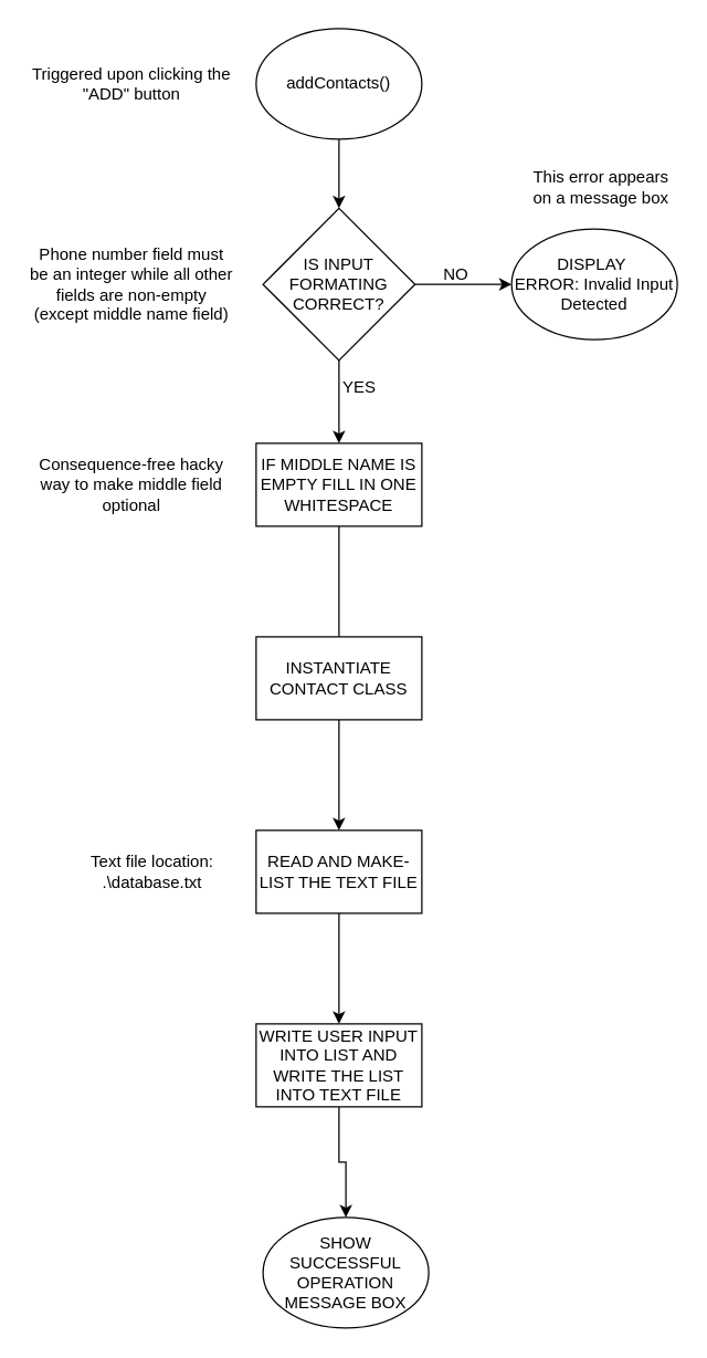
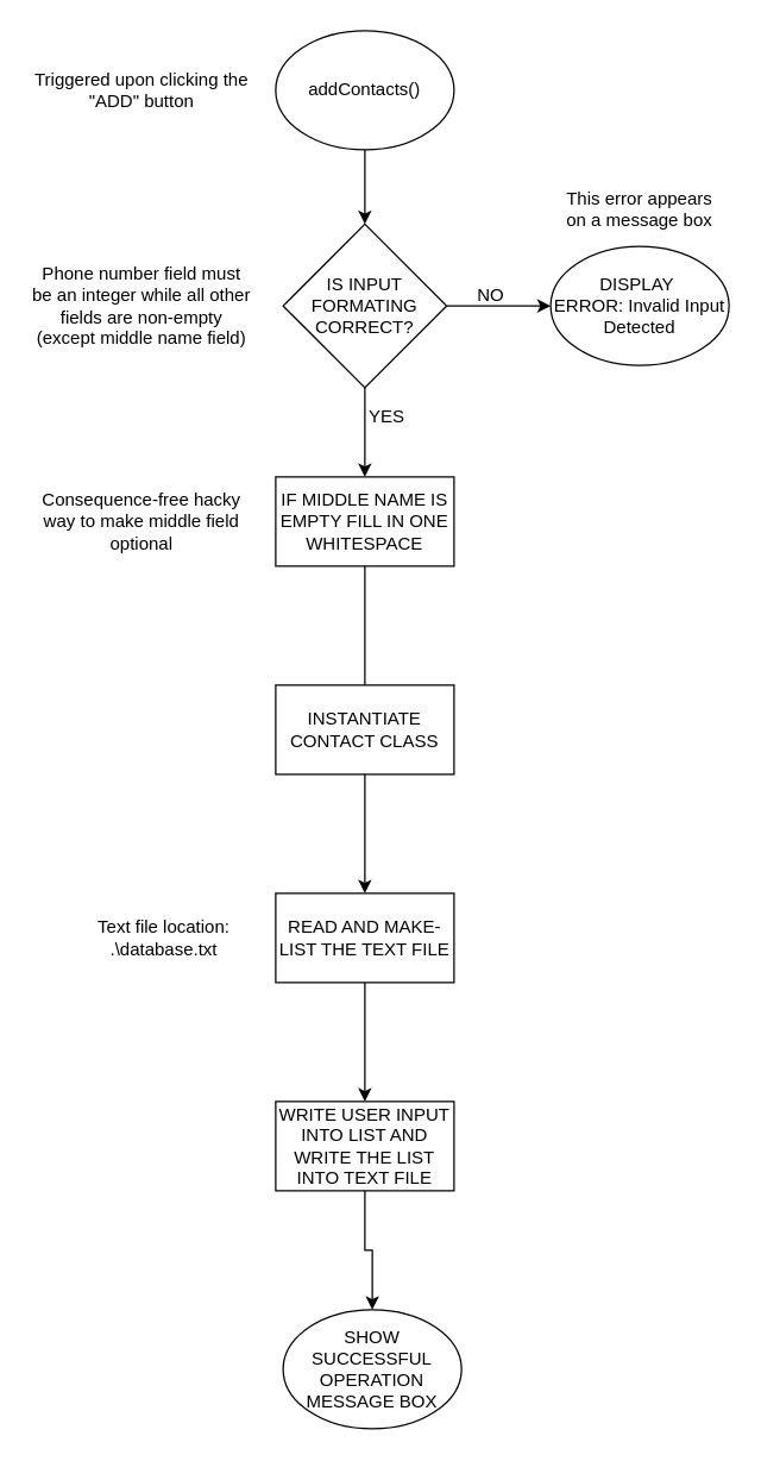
  <mxCell id="0" />
  <mxCell id="1" parent="0" />
  <mxCell id="2" value="Phone number field must be an integer while all other fields are non-empty (except middle name field)" style="text;html=1;strokeColor=none;fillColor=none;align=center;verticalAlign=middle;whiteSpace=wrap;rounded=0;" vertex="1" parent="1"><mxGeometry x="20" y="195" width="150" height="20" as="geometry" /></mxCell>
  <mxCell id="3" style="edgeStyle=orthogonalEdgeStyle;rounded=0;orthogonalLoop=1;jettySize=auto;html=1;" edge="1" parent="1" source="5"><mxGeometry relative="1" as="geometry"><mxPoint x="245" y="320" as="targetPoint" /></mxGeometry></mxCell>
  <mxCell id="4" style="edgeStyle=orthogonalEdgeStyle;rounded=0;orthogonalLoop=1;jettySize=auto;html=1;exitX=1;exitY=0.5;exitDx=0;exitDy=0;" edge="1" parent="1" source="5"><mxGeometry relative="1" as="geometry"><mxPoint x="370" y="205" as="targetPoint" /></mxGeometry></mxCell>
  <mxCell id="5" value="&lt;span&gt;IS INPUT FORMATING CORRECT?&lt;/span&gt;" style="rhombus;whiteSpace=wrap;html=1;" vertex="1" parent="1"><mxGeometry x="190" y="150" width="110" height="110" as="geometry" /></mxCell>
  <mxCell id="6" value="NO" style="text;html=1;strokeColor=none;fillColor=none;align=center;verticalAlign=middle;whiteSpace=wrap;rounded=0;" vertex="1" parent="1"><mxGeometry x="310" y="188" width="40" height="20" as="geometry" /></mxCell>
  <mxCell id="7" value="YES" style="text;html=1;strokeColor=none;fillColor=none;align=center;verticalAlign=middle;whiteSpace=wrap;rounded=0;" vertex="1" parent="1"><mxGeometry x="240" y="270" width="40" height="20" as="geometry" /></mxCell>
  <mxCell id="8" value="" style="edgeStyle=orthogonalEdgeStyle;rounded=0;orthogonalLoop=1;jettySize=auto;html=1;endArrow=none;" edge="1" parent="1" source="9" target="12"><mxGeometry relative="1" as="geometry" /></mxCell>
  <mxCell id="9" value="IF MIDDLE NAME IS EMPTY FILL IN ONE WHITESPACE" style="whiteSpace=wrap;html=1;" vertex="1" parent="1"><mxGeometry x="185" y="320" width="120" height="60" as="geometry" /></mxCell>
  <mxCell id="10" value="Consequence-free hacky way to make middle field optional" style="text;html=1;strokeColor=none;fillColor=none;align=center;verticalAlign=middle;whiteSpace=wrap;rounded=0;" vertex="1" parent="1"><mxGeometry x="20" y="340" width="150" height="20" as="geometry" /></mxCell>
  <mxCell id="11" value="" style="edgeStyle=orthogonalEdgeStyle;rounded=0;orthogonalLoop=1;jettySize=auto;html=1;" edge="1" parent="1" source="12" target="14"><mxGeometry relative="1" as="geometry" /></mxCell>
  <mxCell id="12" value="INSTANTIATE CONTACT CLASS" style="whiteSpace=wrap;html=1;" vertex="1" parent="1"><mxGeometry x="185" y="460" width="120" height="60" as="geometry" /></mxCell>
  <mxCell id="13" value="" style="edgeStyle=orthogonalEdgeStyle;rounded=0;orthogonalLoop=1;jettySize=auto;html=1;" edge="1" parent="1" source="14" target="16"><mxGeometry relative="1" as="geometry" /></mxCell>
  <mxCell id="14" value="&lt;span&gt;READ AND MAKE-LIST THE TEXT FILE&lt;/span&gt;" style="whiteSpace=wrap;html=1;" vertex="1" parent="1"><mxGeometry x="185" y="600" width="120" height="60" as="geometry" /></mxCell>
  <mxCell id="15" value="" style="edgeStyle=orthogonalEdgeStyle;rounded=0;orthogonalLoop=1;jettySize=auto;html=1;" edge="1" parent="1" source="16" target="18"><mxGeometry relative="1" as="geometry" /></mxCell>
  <mxCell id="16" value="WRITE USER INPUT INTO LIST AND WRITE THE LIST INTO TEXT FILE" style="whiteSpace=wrap;html=1;" vertex="1" parent="1"><mxGeometry x="185" y="740" width="120" height="60" as="geometry" /></mxCell>
  <mxCell id="17" value="&lt;span&gt;DISPLAY&amp;nbsp;&lt;/span&gt;&lt;br&gt;&lt;span&gt;ERROR: Invalid Input Detected&lt;/span&gt;" style="ellipse;whiteSpace=wrap;html=1;" vertex="1" parent="1"><mxGeometry x="370" y="165" width="120" height="80" as="geometry" /></mxCell>
  <mxCell id="18" value="SHOW SUCCESSFUL OPERATION MESSAGE BOX" style="ellipse;whiteSpace=wrap;html=1;" vertex="1" parent="1"><mxGeometry x="190" y="880" width="120" height="80" as="geometry" /></mxCell>
  <mxCell id="19" style="edgeStyle=orthogonalEdgeStyle;rounded=0;orthogonalLoop=1;jettySize=auto;html=1;exitX=0.5;exitY=1;exitDx=0;exitDy=0;entryX=0.5;entryY=0;entryDx=0;entryDy=0;" edge="1" parent="1" source="20" target="5"><mxGeometry relative="1" as="geometry" /></mxCell>
  <mxCell id="20" value="addContacts()" style="ellipse;whiteSpace=wrap;html=1;" vertex="1" parent="1"><mxGeometry x="185" y="20" width="120" height="80" as="geometry" /></mxCell>
  <mxCell id="21" value="Text file location:&lt;br&gt;.\database.txt" style="text;html=1;strokeColor=none;fillColor=none;align=center;verticalAlign=middle;whiteSpace=wrap;rounded=0;" vertex="1" parent="1"><mxGeometry x="35" y="620" width="150" height="20" as="geometry" /></mxCell>
- <mxCell id="22" value="This error appears on a message box" style="text;html=1;strokeColor=none;fillColor=none;align=center;verticalAlign=middle;whiteSpace=wrap;rounded=0;" vertex="1" parent="1"><mxGeometry x="380" y="125" width="110" height="20" as="geometry" /></mxCell>
+ <mxCell id="22" value="This error appears on a message box" style="text;html=1;strokeColor=none;fillColor=none;align=center;verticalAlign=middle;whiteSpace=wrap;rounded=0;" vertex="1" parent="1"><mxGeometry x="375" y="130" width="110" height="20" as="geometry" /></mxCell>
  <mxCell id="23" value="Triggered upon clicking the &quot;ADD&quot; button" style="text;html=1;strokeColor=none;fillColor=none;align=center;verticalAlign=middle;whiteSpace=wrap;rounded=0;" vertex="1" parent="1"><mxGeometry x="20" y="50" width="150" height="20" as="geometry" /></mxCell>
